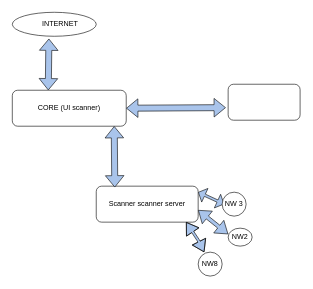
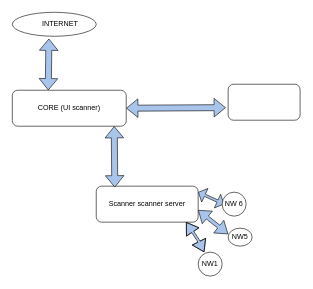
  <mxCell id="0" />
  <mxCell id="1" parent="0" />
  <mxCell id="2" value="" style="rounded=1;whiteSpace=wrap;html=1;" vertex="1" parent="1"><mxGeometry x="160" y="310" width="170" height="60" as="geometry" /></mxCell>
  <mxCell id="3" value="" style="rounded=1;whiteSpace=wrap;html=1;" vertex="1" parent="1"><mxGeometry x="20" y="150" width="190" height="60" as="geometry" /></mxCell>
  <mxCell id="4" value="" style="ellipse;whiteSpace=wrap;html=1;" vertex="1" parent="1"><mxGeometry x="20" y="20" width="140" height="40" as="geometry" /></mxCell>
  <mxCell id="5" value="" style="rounded=1;whiteSpace=wrap;html=1;" vertex="1" parent="1"><mxGeometry x="380" y="140" width="120" height="60" as="geometry" /></mxCell>
  <mxCell id="6" value="" style="shape=flexArrow;endArrow=classic;startArrow=classic;html=1;entryX=-0.033;entryY=0.65;entryDx=0;entryDy=0;entryPerimeter=0;fillColor=#A9C4EB;" edge="1" parent="1" target="5"><mxGeometry width="50" height="50" relative="1" as="geometry"><mxPoint x="210" y="180" as="sourcePoint" /><mxPoint x="260" y="130" as="targetPoint" /></mxGeometry></mxCell>
  <mxCell id="7" value="" style="shape=flexArrow;endArrow=classic;startArrow=classic;html=1;fillColor=#A9C4EB;exitX=0.182;exitY=0.033;exitDx=0;exitDy=0;exitPerimeter=0;" edge="1" parent="1" source="2"><mxGeometry width="50" height="50" relative="1" as="geometry"><mxPoint x="140" y="260" as="sourcePoint" /><mxPoint x="190" y="210" as="targetPoint" /></mxGeometry></mxCell>
  <mxCell id="8" value="" style="shape=flexArrow;endArrow=classic;startArrow=classic;html=1;fillColor=#A9C4EB;entryX=0.436;entryY=1.1;entryDx=0;entryDy=0;entryPerimeter=0;" edge="1" parent="1" target="4"><mxGeometry width="50" height="50" relative="1" as="geometry"><mxPoint x="80" y="150" as="sourcePoint" /><mxPoint x="130" y="100" as="targetPoint" /></mxGeometry></mxCell>
  <mxCell id="9" value="" style="shape=flexArrow;endArrow=classic;startArrow=classic;html=1;fillColor=#A9C4EB;width=4;endSize=6.05;" edge="1" parent="1"><mxGeometry width="50" height="50" relative="1" as="geometry"><mxPoint x="340" y="420" as="sourcePoint" /><mxPoint x="310" y="370" as="targetPoint" /><Array as="points"><mxPoint x="330" y="400" /></Array></mxGeometry></mxCell>
  <mxCell id="10" value="" style="shape=flexArrow;endArrow=classic;startArrow=classic;html=1;fillColor=#A9C4EB;width=6;startSize=6.17;" edge="1" parent="1"><mxGeometry width="50" height="50" relative="1" as="geometry"><mxPoint x="380" y="390" as="sourcePoint" /><mxPoint x="330" y="350" as="targetPoint" /></mxGeometry></mxCell>
  <mxCell id="11" value="" style="shape=flexArrow;endArrow=classic;startArrow=classic;html=1;fillColor=#A9C4EB;width=4;startSize=3.58;endSize=3.58;" edge="1" parent="1"><mxGeometry width="50" height="50" relative="1" as="geometry"><mxPoint x="330" y="320" as="sourcePoint" /><mxPoint x="373.345" y="340.006" as="targetPoint" /></mxGeometry></mxCell>
  <mxCell id="12" value="" style="ellipse;whiteSpace=wrap;html=1;" vertex="1" parent="1"><mxGeometry x="380" y="380" width="40" height="30" as="geometry" /></mxCell>
  <mxCell id="13" value="" style="ellipse;whiteSpace=wrap;html=1;" vertex="1" parent="1"><mxGeometry x="370" y="320" width="40" height="40" as="geometry" /></mxCell>
  <mxCell id="14" value="" style="ellipse;whiteSpace=wrap;html=1;" vertex="1" parent="1"><mxGeometry x="330" y="420" width="40" height="40" as="geometry" /></mxCell>
  <mxCell id="15" value="Scanner scanner server" style="text;html=1;strokeColor=none;fillColor=none;align=center;verticalAlign=middle;whiteSpace=wrap;rounded=0;" vertex="1" parent="1"><mxGeometry x="170" y="320" width="150" height="40" as="geometry" /></mxCell>
  <mxCell id="16" value="CORE (UI scanner)" style="text;html=1;strokeColor=none;fillColor=none;align=center;verticalAlign=middle;whiteSpace=wrap;rounded=0;" vertex="1" parent="1"><mxGeometry x="30" y="160" width="170" height="40" as="geometry" /></mxCell>
- <mxCell id="17" value="NW8" style="text;html=1;strokeColor=none;fillColor=none;align=center;verticalAlign=middle;whiteSpace=wrap;rounded=0;" vertex="1" parent="1"><mxGeometry x="330" y="430" width="40" height="20" as="geometry" /></mxCell>
- <mxCell id="18" value="NW2" style="text;html=1;strokeColor=none;fillColor=none;align=center;verticalAlign=middle;whiteSpace=wrap;rounded=0;" vertex="1" parent="1"><mxGeometry x="380" y="385" width="40" height="20" as="geometry" /></mxCell>
- <mxCell id="19" value="NW 3" style="text;html=1;strokeColor=none;fillColor=none;align=center;verticalAlign=middle;whiteSpace=wrap;rounded=0;" vertex="1" parent="1"><mxGeometry x="370" y="330" width="40" height="20" as="geometry" /></mxCell>
+ <mxCell id="17" value="NW1" style="text;html=1;strokeColor=none;fillColor=none;align=center;verticalAlign=middle;whiteSpace=wrap;rounded=0;" vertex="1" parent="1"><mxGeometry x="330" y="430" width="40" height="20" as="geometry" /></mxCell>
+ <mxCell id="18" value="NW5" style="text;html=1;strokeColor=none;fillColor=none;align=center;verticalAlign=middle;whiteSpace=wrap;rounded=0;" vertex="1" parent="1"><mxGeometry x="380" y="385" width="40" height="20" as="geometry" /></mxCell>
+ <mxCell id="19" value="NW 6" style="text;html=1;strokeColor=none;fillColor=none;align=center;verticalAlign=middle;whiteSpace=wrap;rounded=0;" vertex="1" parent="1"><mxGeometry x="370" y="330" width="40" height="20" as="geometry" /></mxCell>
  <mxCell id="20" value="INTERNET" style="text;html=1;strokeColor=none;fillColor=none;align=center;verticalAlign=middle;whiteSpace=wrap;rounded=0;" vertex="1" parent="1"><mxGeometry x="50" y="30" width="100" height="20" as="geometry" /></mxCell>
